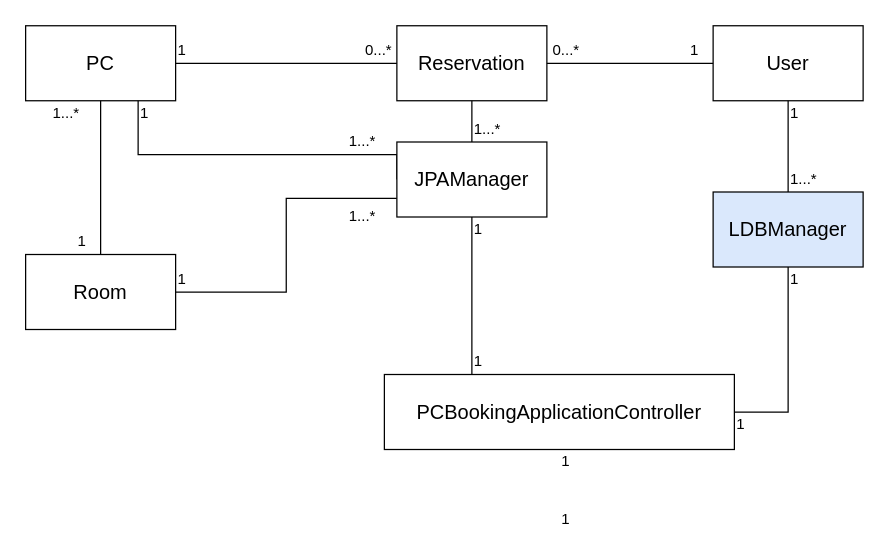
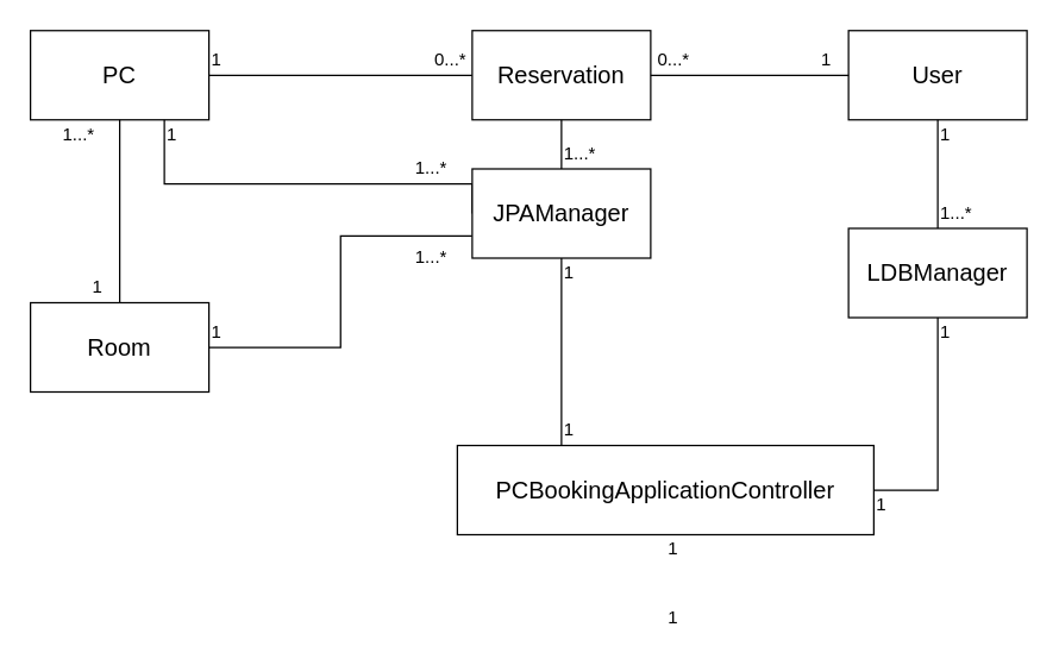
  <mxCell id="0" />
  <mxCell id="1" parent="0" />
  <mxCell id="2" value="&lt;font style=&quot;font-size: 16px&quot;&gt;User&lt;/font&gt;" style="rounded=0;whiteSpace=wrap;html=1;" parent="1" vertex="1"><mxGeometry x="570" y="20" width="120" height="60" as="geometry" /></mxCell>
  <mxCell id="3" value="&lt;font style=&quot;font-size: 16px&quot;&gt;Room&lt;/font&gt;" style="rounded=0;whiteSpace=wrap;html=1;" parent="1" vertex="1"><mxGeometry x="20" y="203" width="120" height="60" as="geometry" /></mxCell>
  <mxCell id="4" value="&lt;font style=&quot;font-size: 16px&quot;&gt;PC&lt;/font&gt;" style="rounded=0;whiteSpace=wrap;html=1;" parent="1" vertex="1"><mxGeometry x="20" y="20" width="120" height="60" as="geometry" /></mxCell>
  <mxCell id="5" value="&lt;font style=&quot;font-size: 16px&quot;&gt;Reservation&lt;/font&gt;" style="rounded=0;whiteSpace=wrap;html=1;" parent="1" vertex="1"><mxGeometry x="317" y="20" width="120" height="60" as="geometry" /></mxCell>
  <mxCell id="6" value="" style="endArrow=none;html=1;entryX=0;entryY=0.5;entryDx=0;entryDy=0;exitX=1;exitY=0.5;exitDx=0;exitDy=0;" parent="1" source="5" target="2" edge="1"><mxGeometry width="50" height="50" relative="1" as="geometry"><mxPoint x="450" y="140" as="sourcePoint" /><mxPoint x="500" y="90" as="targetPoint" /></mxGeometry></mxCell>
  <mxCell id="7" value="" style="endArrow=none;html=1;entryX=0;entryY=0.5;entryDx=0;entryDy=0;exitX=1;exitY=0.5;exitDx=0;exitDy=0;" parent="1" source="4" target="5" edge="1"><mxGeometry width="50" height="50" relative="1" as="geometry"><mxPoint x="260" y="140" as="sourcePoint" /><mxPoint x="310" y="90" as="targetPoint" /></mxGeometry></mxCell>
  <mxCell id="8" value="" style="endArrow=none;html=1;entryX=0.5;entryY=1;entryDx=0;entryDy=0;exitX=0.5;exitY=0;exitDx=0;exitDy=0;" parent="1" source="3" target="4" edge="1"><mxGeometry width="50" height="50" relative="1" as="geometry"><mxPoint x="160" y="150" as="sourcePoint" /><mxPoint x="210" y="100" as="targetPoint" /></mxGeometry></mxCell>
  <mxCell id="9" value="0...*" style="text;html=1;resizable=0;points=[];autosize=1;align=left;verticalAlign=top;spacingTop=-4;" parent="1" vertex="1"><mxGeometry x="440" y="30" width="40" height="20" as="geometry" /></mxCell>
  <mxCell id="10" value="1" style="text;html=1;resizable=0;points=[];autosize=1;align=left;verticalAlign=top;spacingTop=-4;" parent="1" vertex="1"><mxGeometry x="550" y="30" width="20" height="20" as="geometry" /></mxCell>
  <mxCell id="11" value="1" style="text;html=1;resizable=0;points=[];autosize=1;align=left;verticalAlign=top;spacingTop=-4;" parent="1" vertex="1"><mxGeometry x="140" y="30" width="20" height="20" as="geometry" /></mxCell>
  <mxCell id="12" value="0...*" style="text;html=1;resizable=0;points=[];autosize=1;align=left;verticalAlign=top;spacingTop=-4;" parent="1" vertex="1"><mxGeometry x="290" y="30" width="40" height="20" as="geometry" /></mxCell>
  <mxCell id="13" value="1...*" style="text;html=1;resizable=0;points=[];autosize=1;align=left;verticalAlign=top;spacingTop=-4;" parent="1" vertex="1"><mxGeometry x="40" y="80" width="40" height="20" as="geometry" /></mxCell>
  <mxCell id="14" value="1" style="text;html=1;resizable=0;points=[];autosize=1;align=left;verticalAlign=top;spacingTop=-4;" parent="1" vertex="1"><mxGeometry x="60" y="183" width="20" height="20" as="geometry" /></mxCell>
  <mxCell id="15" style="edgeStyle=orthogonalEdgeStyle;rounded=0;orthogonalLoop=1;jettySize=auto;html=1;exitX=0.25;exitY=0;exitDx=0;exitDy=0;endArrow=none;endFill=0;" edge="1" parent="1" source="17" target="21"><mxGeometry relative="1" as="geometry" /></mxCell>
  <mxCell id="16" style="edgeStyle=orthogonalEdgeStyle;rounded=0;orthogonalLoop=1;jettySize=auto;html=1;exitX=1;exitY=0.5;exitDx=0;exitDy=0;endArrow=none;endFill=0;" edge="1" parent="1" source="17" target="23"><mxGeometry relative="1" as="geometry" /></mxCell>
  <mxCell id="17" value="&lt;font style=&quot;font-size: 16px&quot;&gt;PCBookingApplicationController&lt;/font&gt;" style="rounded=0;whiteSpace=wrap;html=1;" vertex="1" parent="1"><mxGeometry x="307" y="299" width="280" height="60" as="geometry" /></mxCell>
  <mxCell id="18" style="edgeStyle=orthogonalEdgeStyle;rounded=0;orthogonalLoop=1;jettySize=auto;html=1;exitX=0.5;exitY=0;exitDx=0;exitDy=0;endArrow=none;endFill=0;entryX=0.5;entryY=1;entryDx=0;entryDy=0;" edge="1" parent="1" source="21" target="5"><mxGeometry relative="1" as="geometry"><mxPoint x="377" y="93" as="targetPoint" /></mxGeometry></mxCell>
  <mxCell id="19" style="edgeStyle=orthogonalEdgeStyle;rounded=0;orthogonalLoop=1;jettySize=auto;html=1;exitX=0;exitY=0.5;exitDx=0;exitDy=0;entryX=0.75;entryY=1;entryDx=0;entryDy=0;endArrow=none;endFill=0;" edge="1" parent="1" source="21" target="4"><mxGeometry relative="1" as="geometry"><Array as="points"><mxPoint x="317" y="123" /><mxPoint x="110" y="123" /></Array></mxGeometry></mxCell>
  <mxCell id="20" style="edgeStyle=orthogonalEdgeStyle;rounded=0;orthogonalLoop=1;jettySize=auto;html=1;exitX=0;exitY=0.75;exitDx=0;exitDy=0;entryX=1;entryY=0.5;entryDx=0;entryDy=0;endArrow=none;endFill=0;" edge="1" parent="1" source="21" target="3"><mxGeometry relative="1" as="geometry" /></mxCell>
  <mxCell id="21" value="&lt;font style=&quot;font-size: 16px&quot;&gt;JPAManager&lt;/font&gt;" style="rounded=0;whiteSpace=wrap;html=1;" vertex="1" parent="1"><mxGeometry x="317" y="113" width="120" height="60" as="geometry" /></mxCell>
  <mxCell id="22" style="edgeStyle=orthogonalEdgeStyle;rounded=0;orthogonalLoop=1;jettySize=auto;html=1;exitX=0.5;exitY=0;exitDx=0;exitDy=0;entryX=0.5;entryY=1;entryDx=0;entryDy=0;endArrow=none;endFill=0;" edge="1" parent="1" source="23" target="2"><mxGeometry relative="1" as="geometry" /></mxCell>
- <mxCell id="23" value="&lt;font style=&quot;font-size: 16px&quot;&gt;LDBManager&lt;/font&gt;" style="rounded=0;whiteSpace=wrap;html=1;fillColor=#dae8fc;" vertex="1" parent="1"><mxGeometry x="570" y="153" width="120" height="60" as="geometry" /></mxCell>
+ <mxCell id="23" value="&lt;font style=&quot;font-size: 16px&quot;&gt;LDBManager&lt;/font&gt;" style="rounded=0;whiteSpace=wrap;html=1;" vertex="1" parent="1"><mxGeometry x="570" y="153" width="120" height="60" as="geometry" /></mxCell>
  <mxCell id="24" value="1" style="text;html=1;resizable=0;points=[];autosize=1;align=left;verticalAlign=top;spacingTop=-4;" vertex="1" parent="1"><mxGeometry x="447" y="359" width="20" height="20" as="geometry" /></mxCell>
  <mxCell id="25" value="1" style="text;html=1;resizable=0;points=[];autosize=1;align=left;verticalAlign=top;spacingTop=-4;" vertex="1" parent="1"><mxGeometry x="447" y="405" width="20" height="20" as="geometry" /></mxCell>
  <mxCell id="26" value="1" style="text;html=1;resizable=0;points=[];autosize=1;align=left;verticalAlign=top;spacingTop=-4;" vertex="1" parent="1"><mxGeometry x="377" y="279" width="20" height="20" as="geometry" /></mxCell>
  <mxCell id="27" value="1" style="text;html=1;resizable=0;points=[];autosize=1;align=left;verticalAlign=top;spacingTop=-4;" vertex="1" parent="1"><mxGeometry x="377" y="173" width="20" height="20" as="geometry" /></mxCell>
  <mxCell id="28" value="1" style="text;html=1;resizable=0;points=[];autosize=1;align=left;verticalAlign=top;spacingTop=-4;" vertex="1" parent="1"><mxGeometry x="587" y="329" width="20" height="20" as="geometry" /></mxCell>
  <mxCell id="29" value="1" style="text;html=1;resizable=0;points=[];autosize=1;align=left;verticalAlign=top;spacingTop=-4;" vertex="1" parent="1"><mxGeometry x="630" y="213" width="20" height="20" as="geometry" /></mxCell>
  <mxCell id="30" value="1" style="text;html=1;resizable=0;points=[];autosize=1;align=left;verticalAlign=top;spacingTop=-4;" vertex="1" parent="1"><mxGeometry x="140" y="213" width="20" height="20" as="geometry" /></mxCell>
  <mxCell id="31" value="1" style="text;html=1;resizable=0;points=[];autosize=1;align=left;verticalAlign=top;spacingTop=-4;" vertex="1" parent="1"><mxGeometry x="110" y="80" width="20" height="20" as="geometry" /></mxCell>
  <mxCell id="32" value="1...*" style="text;html=1;resizable=0;points=[];autosize=1;align=left;verticalAlign=top;spacingTop=-4;" vertex="1" parent="1"><mxGeometry x="277" y="163" width="40" height="20" as="geometry" /></mxCell>
  <mxCell id="33" value="1...*" style="text;html=1;resizable=0;points=[];autosize=1;align=left;verticalAlign=top;spacingTop=-4;" vertex="1" parent="1"><mxGeometry x="277" y="103" width="40" height="20" as="geometry" /></mxCell>
  <mxCell id="34" value="1...*" style="text;html=1;resizable=0;points=[];autosize=1;align=left;verticalAlign=top;spacingTop=-4;" vertex="1" parent="1"><mxGeometry x="377" y="93" width="40" height="20" as="geometry" /></mxCell>
  <mxCell id="35" value="1...*" style="text;html=1;resizable=0;points=[];autosize=1;align=left;verticalAlign=top;spacingTop=-4;" vertex="1" parent="1"><mxGeometry x="630" y="133" width="40" height="20" as="geometry" /></mxCell>
  <mxCell id="36" value="1" style="text;html=1;resizable=0;points=[];autosize=1;align=left;verticalAlign=top;spacingTop=-4;" vertex="1" parent="1"><mxGeometry x="630" y="80" width="20" height="20" as="geometry" /></mxCell>
